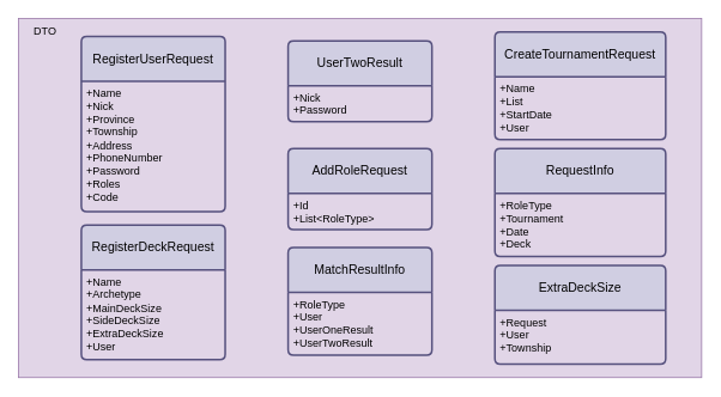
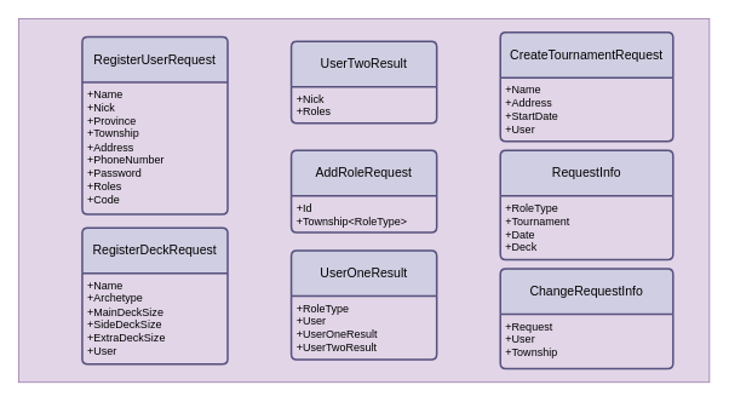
  <mxCell id="0" />
  <mxCell id="1" parent="0" />
  <mxCell id="2" value="" style="rounded=0;whiteSpace=wrap;html=1;fillColor=#e1d5e7;strokeColor=#9673a6;" parent="1" vertex="1"><mxGeometry x="20" y="20" width="760" height="400" as="geometry" /></mxCell>
- <mxCell id="3" value="DTO" style="text;html=1;strokeColor=none;fillColor=none;align=center;verticalAlign=middle;whiteSpace=wrap;rounded=0;" parent="1" vertex="1"><mxGeometry x="20" y="20" width="60" height="30" as="geometry" /></mxCell>
  <mxCell id="4" value="RegisterUserRequest" style="swimlane;childLayout=stackLayout;horizontal=1;startSize=50;horizontalStack=0;rounded=1;fontSize=14;fontStyle=0;strokeWidth=2;resizeParent=0;resizeLast=1;shadow=0;dashed=0;align=center;arcSize=4;whiteSpace=wrap;html=1;fillColor=#d0cee2;strokeColor=#56517e;" parent="1" vertex="1"><mxGeometry x="90" y="40" width="160" height="195" as="geometry" /></mxCell>
  <mxCell id="5" value="+Name&lt;br&gt;+Nick&lt;br&gt;+Province&lt;br&gt;+Township&lt;br&gt;+Address&lt;br&gt;+PhoneNumber&lt;br&gt;+Password&lt;br&gt;+Roles&lt;br&gt;+Code" style="align=left;strokeColor=none;fillColor=none;spacingLeft=4;fontSize=12;verticalAlign=top;resizable=0;rotatable=0;part=1;html=1;" parent="4" vertex="1"><mxGeometry y="50" width="160" height="145" as="geometry" /></mxCell>
  <mxCell id="6" value="UserTwoResult" style="swimlane;childLayout=stackLayout;horizontal=1;startSize=50;horizontalStack=0;rounded=1;fontSize=14;fontStyle=0;strokeWidth=2;resizeParent=0;resizeLast=1;shadow=0;dashed=0;align=center;arcSize=4;whiteSpace=wrap;html=1;fillColor=#d0cee2;strokeColor=#56517e;" parent="1" vertex="1"><mxGeometry x="320" y="45" width="160" height="90" as="geometry" /></mxCell>
- <mxCell id="7" value="+Nick&lt;br&gt;+Password" style="align=left;strokeColor=none;fillColor=none;spacingLeft=4;fontSize=12;verticalAlign=top;resizable=0;rotatable=0;part=1;html=1;" parent="6" vertex="1"><mxGeometry y="50" width="160" height="40" as="geometry" /></mxCell>
+ <mxCell id="7" value="+Nick&lt;br&gt;+Roles" style="align=left;strokeColor=none;fillColor=none;spacingLeft=4;fontSize=12;verticalAlign=top;resizable=0;rotatable=0;part=1;html=1;" parent="6" vertex="1"><mxGeometry y="50" width="160" height="40" as="geometry" /></mxCell>
  <mxCell id="8" value="AddRoleRequest" style="swimlane;childLayout=stackLayout;horizontal=1;startSize=50;horizontalStack=0;rounded=1;fontSize=14;fontStyle=0;strokeWidth=2;resizeParent=0;resizeLast=1;shadow=0;dashed=0;align=center;arcSize=4;whiteSpace=wrap;html=1;fillColor=#d0cee2;strokeColor=#56517e;" parent="1" vertex="1"><mxGeometry x="320" y="165" width="160" height="90" as="geometry" /></mxCell>
- <mxCell id="9" value="+Id&lt;br&gt;+List&amp;lt;RoleType&amp;gt;" style="align=left;strokeColor=none;fillColor=none;spacingLeft=4;fontSize=12;verticalAlign=top;resizable=0;rotatable=0;part=1;html=1;" parent="8" vertex="1"><mxGeometry y="50" width="160" height="40" as="geometry" /></mxCell>
+ <mxCell id="9" value="+Id&lt;br&gt;+Township&amp;lt;RoleType&amp;gt;" style="align=left;strokeColor=none;fillColor=none;spacingLeft=4;fontSize=12;verticalAlign=top;resizable=0;rotatable=0;part=1;html=1;" parent="8" vertex="1"><mxGeometry y="50" width="160" height="40" as="geometry" /></mxCell>
  <mxCell id="10" value="RegisterDeckRequest" style="swimlane;childLayout=stackLayout;horizontal=1;startSize=50;horizontalStack=0;rounded=1;fontSize=14;fontStyle=0;strokeWidth=2;resizeParent=0;resizeLast=1;shadow=0;dashed=0;align=center;arcSize=4;whiteSpace=wrap;html=1;fillColor=#d0cee2;strokeColor=#56517e;" parent="1" vertex="1"><mxGeometry x="90" y="250" width="160" height="150" as="geometry" /></mxCell>
  <mxCell id="11" value="+Name&lt;br&gt;+Archetype&lt;br&gt;+MainDeckSize&lt;br&gt;+SideDeckSize&lt;br&gt;+ExtraDeckSize&lt;br&gt;+User" style="align=left;strokeColor=none;fillColor=none;spacingLeft=4;fontSize=12;verticalAlign=top;resizable=0;rotatable=0;part=1;html=1;" parent="10" vertex="1"><mxGeometry y="50" width="160" height="100" as="geometry" /></mxCell>
  <mxCell id="12" value="CreateTournamentRequest" style="swimlane;childLayout=stackLayout;horizontal=1;startSize=50;horizontalStack=0;rounded=1;fontSize=14;fontStyle=0;strokeWidth=2;resizeParent=0;resizeLast=1;shadow=0;dashed=0;align=center;arcSize=4;whiteSpace=wrap;html=1;fillColor=#d0cee2;strokeColor=#56517e;" vertex="1" parent="1"><mxGeometry x="550" y="35" width="190" height="120" as="geometry" /></mxCell>
- <mxCell id="13" value="+Name&lt;br&gt;+List&lt;br&gt;+StartDate&lt;br&gt;+User" style="align=left;strokeColor=none;fillColor=none;spacingLeft=4;fontSize=12;verticalAlign=top;resizable=0;rotatable=0;part=1;html=1;" vertex="1" parent="12"><mxGeometry y="50" width="190" height="70" as="geometry" /></mxCell>
- <mxCell id="14" value="MatchResultInfo" style="swimlane;childLayout=stackLayout;horizontal=1;startSize=50;horizontalStack=0;rounded=1;fontSize=14;fontStyle=0;strokeWidth=2;resizeParent=0;resizeLast=1;shadow=0;dashed=0;align=center;arcSize=4;whiteSpace=wrap;html=1;fillColor=#d0cee2;strokeColor=#56517e;" vertex="1" parent="1"><mxGeometry x="320" y="275" width="160" height="120" as="geometry" /></mxCell>
+ <mxCell id="13" value="+Name&lt;br&gt;+Address&lt;br&gt;+StartDate&lt;br&gt;+User" style="align=left;strokeColor=none;fillColor=none;spacingLeft=4;fontSize=12;verticalAlign=top;resizable=0;rotatable=0;part=1;html=1;" vertex="1" parent="12"><mxGeometry y="50" width="190" height="70" as="geometry" /></mxCell>
+ <mxCell id="14" value="UserOneResult" style="swimlane;childLayout=stackLayout;horizontal=1;startSize=50;horizontalStack=0;rounded=1;fontSize=14;fontStyle=0;strokeWidth=2;resizeParent=0;resizeLast=1;shadow=0;dashed=0;align=center;arcSize=4;whiteSpace=wrap;html=1;fillColor=#d0cee2;strokeColor=#56517e;" vertex="1" parent="1"><mxGeometry x="320" y="275" width="160" height="120" as="geometry" /></mxCell>
  <mxCell id="15" value="+RoleType&lt;br&gt;+User&lt;br&gt;+UserOneResult&lt;br&gt;+UserTwoResult" style="align=left;strokeColor=none;fillColor=none;spacingLeft=4;fontSize=12;verticalAlign=top;resizable=0;rotatable=0;part=1;html=1;" vertex="1" parent="14"><mxGeometry y="50" width="160" height="70" as="geometry" /></mxCell>
  <mxCell id="16" value="RequestInfo" style="swimlane;childLayout=stackLayout;horizontal=1;startSize=50;horizontalStack=0;rounded=1;fontSize=14;fontStyle=0;strokeWidth=2;resizeParent=0;resizeLast=1;shadow=0;dashed=0;align=center;arcSize=4;whiteSpace=wrap;html=1;fillColor=#d0cee2;strokeColor=#56517e;" vertex="1" parent="1"><mxGeometry x="550" y="165" width="190" height="120" as="geometry" /></mxCell>
  <mxCell id="17" value="+RoleType&lt;br&gt;+Tournament&lt;br&gt;+Date&lt;br&gt;+Deck" style="align=left;strokeColor=none;fillColor=none;spacingLeft=4;fontSize=12;verticalAlign=top;resizable=0;rotatable=0;part=1;html=1;" vertex="1" parent="16"><mxGeometry y="50" width="190" height="70" as="geometry" /></mxCell>
- <mxCell id="18" value="ExtraDeckSize" style="swimlane;childLayout=stackLayout;horizontal=1;startSize=50;horizontalStack=0;rounded=1;fontSize=14;fontStyle=0;strokeWidth=2;resizeParent=0;resizeLast=1;shadow=0;dashed=0;align=center;arcSize=4;whiteSpace=wrap;html=1;fillColor=#d0cee2;strokeColor=#56517e;" vertex="1" parent="1"><mxGeometry x="550" y="295" width="190" height="110" as="geometry" /></mxCell>
+ <mxCell id="18" value="ChangeRequestInfo" style="swimlane;childLayout=stackLayout;horizontal=1;startSize=50;horizontalStack=0;rounded=1;fontSize=14;fontStyle=0;strokeWidth=2;resizeParent=0;resizeLast=1;shadow=0;dashed=0;align=center;arcSize=4;whiteSpace=wrap;html=1;fillColor=#d0cee2;strokeColor=#56517e;" vertex="1" parent="1"><mxGeometry x="550" y="295" width="190" height="110" as="geometry" /></mxCell>
  <mxCell id="19" value="+Request&lt;br&gt;+User&lt;br&gt;+Township" style="align=left;strokeColor=none;fillColor=none;spacingLeft=4;fontSize=12;verticalAlign=top;resizable=0;rotatable=0;part=1;html=1;" vertex="1" parent="18"><mxGeometry y="50" width="190" height="60" as="geometry" /></mxCell>
